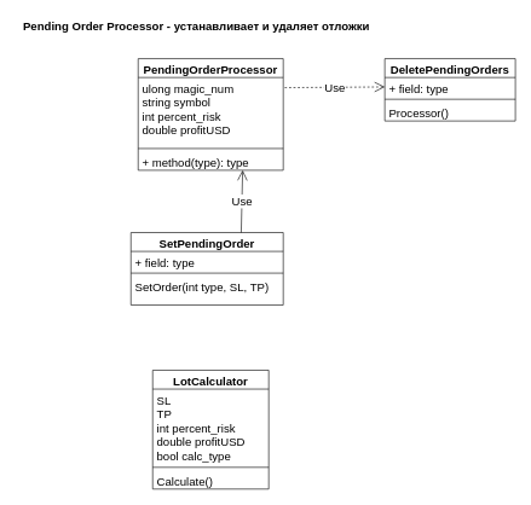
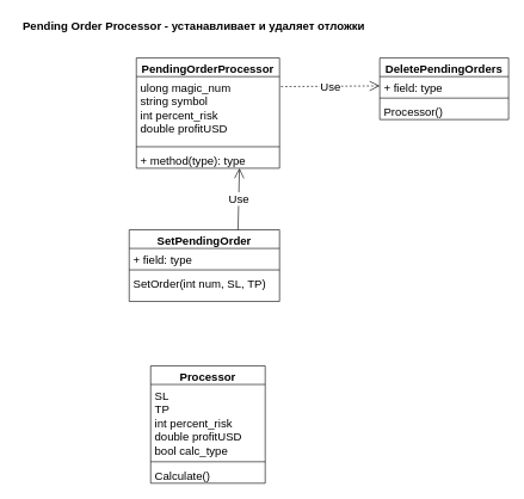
  <mxCell id="0" />
  <mxCell id="1" parent="0" />
  <mxCell id="2" value="&lt;font style=&quot;font-size: 16px;&quot;&gt;&lt;b&gt;Pending Order Processor - устанавливает и удаляет отложки&lt;/b&gt;&lt;/font&gt;" style="text;html=1;align=center;verticalAlign=middle;resizable=0;points=[];autosize=1;strokeColor=none;fillColor=none;" vertex="1" parent="1"><mxGeometry x="20" y="20" width="500" height="30" as="geometry" /></mxCell>
  <mxCell id="3" value="PendingOrderProcessor" style="swimlane;fontStyle=1;align=center;verticalAlign=top;childLayout=stackLayout;horizontal=1;startSize=26;horizontalStack=0;resizeParent=1;resizeParentMax=0;resizeLast=0;collapsible=1;marginBottom=0;fontSize=16;" vertex="1" parent="1"><mxGeometry x="190" y="80" width="200" height="154" as="geometry" /></mxCell>
  <mxCell id="4" value="ulong magic_num&#10;string symbol&#10;int percent_risk&#10;double profitUSD" style="text;strokeColor=none;fillColor=none;align=left;verticalAlign=top;spacingLeft=4;spacingRight=4;overflow=hidden;rotatable=0;points=[[0,0.5],[1,0.5]];portConstraint=eastwest;fontSize=16;" vertex="1" parent="3"><mxGeometry y="26" width="200" height="94" as="geometry" /></mxCell>
  <mxCell id="5" value="" style="line;strokeWidth=1;fillColor=none;align=left;verticalAlign=middle;spacingTop=-1;spacingLeft=3;spacingRight=3;rotatable=0;labelPosition=right;points=[];portConstraint=eastwest;strokeColor=inherit;fontSize=16;" vertex="1" parent="3"><mxGeometry y="120" width="200" height="8" as="geometry" /></mxCell>
  <mxCell id="6" value="+ method(type): type" style="text;strokeColor=none;fillColor=none;align=left;verticalAlign=top;spacingLeft=4;spacingRight=4;overflow=hidden;rotatable=0;points=[[0,0.5],[1,0.5]];portConstraint=eastwest;fontSize=16;" vertex="1" parent="3"><mxGeometry y="128" width="200" height="26" as="geometry" /></mxCell>
  <mxCell id="7" value="SetPendingOrder" style="swimlane;fontStyle=1;align=center;verticalAlign=top;childLayout=stackLayout;horizontal=1;startSize=26;horizontalStack=0;resizeParent=1;resizeParentMax=0;resizeLast=0;collapsible=1;marginBottom=0;fontSize=16;" vertex="1" parent="1"><mxGeometry x="180" y="320" width="210" height="100" as="geometry" /></mxCell>
  <mxCell id="8" value="+ field: type" style="text;strokeColor=none;fillColor=none;align=left;verticalAlign=top;spacingLeft=4;spacingRight=4;overflow=hidden;rotatable=0;points=[[0,0.5],[1,0.5]];portConstraint=eastwest;fontSize=16;" vertex="1" parent="7"><mxGeometry y="26" width="210" height="26" as="geometry" /></mxCell>
  <mxCell id="9" value="" style="line;strokeWidth=1;fillColor=none;align=left;verticalAlign=middle;spacingTop=-1;spacingLeft=3;spacingRight=3;rotatable=0;labelPosition=right;points=[];portConstraint=eastwest;strokeColor=inherit;fontSize=16;" vertex="1" parent="7"><mxGeometry y="52" width="210" height="8" as="geometry" /></mxCell>
- <mxCell id="10" value="SetOrder(int type, SL, TP)" style="text;strokeColor=none;fillColor=none;align=left;verticalAlign=top;spacingLeft=4;spacingRight=4;overflow=hidden;rotatable=0;points=[[0,0.5],[1,0.5]];portConstraint=eastwest;fontSize=16;" vertex="1" parent="7"><mxGeometry y="60" width="210" height="40" as="geometry" /></mxCell>
+ <mxCell id="10" value="SetOrder(int num, SL, TP)" style="text;strokeColor=none;fillColor=none;align=left;verticalAlign=top;spacingLeft=4;spacingRight=4;overflow=hidden;rotatable=0;points=[[0,0.5],[1,0.5]];portConstraint=eastwest;fontSize=16;" vertex="1" parent="7"><mxGeometry y="60" width="210" height="40" as="geometry" /></mxCell>
  <mxCell id="11" value="Use" style="endArrow=open;endSize=12;dashed=0;html=1;rounded=0;fontSize=16;entryX=0.72;entryY=1;entryDx=0;entryDy=0;entryPerimeter=0;exitX=0.724;exitY=0;exitDx=0;exitDy=0;exitPerimeter=0;" edge="1" parent="1" source="7" target="6"><mxGeometry width="160" relative="1" as="geometry"><mxPoint x="334" y="310" as="sourcePoint" /><mxPoint x="530" y="320" as="targetPoint" /></mxGeometry></mxCell>
  <mxCell id="12" value="DeletePendingOrders" style="swimlane;fontStyle=1;align=center;verticalAlign=top;childLayout=stackLayout;horizontal=1;startSize=26;horizontalStack=0;resizeParent=1;resizeParentMax=0;resizeLast=0;collapsible=1;marginBottom=0;fontSize=16;" vertex="1" parent="1"><mxGeometry x="530" y="80" width="180" height="86" as="geometry" /></mxCell>
  <mxCell id="13" value="+ field: type" style="text;strokeColor=none;fillColor=none;align=left;verticalAlign=top;spacingLeft=4;spacingRight=4;overflow=hidden;rotatable=0;points=[[0,0.5],[1,0.5]];portConstraint=eastwest;fontSize=16;" vertex="1" parent="12"><mxGeometry y="26" width="180" height="26" as="geometry" /></mxCell>
  <mxCell id="14" value="" style="line;strokeWidth=1;fillColor=none;align=left;verticalAlign=middle;spacingTop=-1;spacingLeft=3;spacingRight=3;rotatable=0;labelPosition=right;points=[];portConstraint=eastwest;strokeColor=inherit;fontSize=16;" vertex="1" parent="12"><mxGeometry y="52" width="180" height="8" as="geometry" /></mxCell>
  <mxCell id="15" value="Processor()" style="text;strokeColor=none;fillColor=none;align=left;verticalAlign=top;spacingLeft=4;spacingRight=4;overflow=hidden;rotatable=0;points=[[0,0.5],[1,0.5]];portConstraint=eastwest;fontSize=16;" vertex="1" parent="12"><mxGeometry y="60" width="180" height="26" as="geometry" /></mxCell>
  <mxCell id="16" value="Use" style="endArrow=open;endSize=12;dashed=1;html=1;rounded=0;fontSize=16;entryX=0;entryY=0.5;entryDx=0;entryDy=0;exitX=1.01;exitY=0.149;exitDx=0;exitDy=0;exitPerimeter=0;" edge="1" parent="1" source="4" target="13"><mxGeometry width="160" relative="1" as="geometry"><mxPoint x="370" y="320" as="sourcePoint" /><mxPoint x="530" y="320" as="targetPoint" /></mxGeometry></mxCell>
- <mxCell id="17" value="LotCalculator" style="swimlane;fontStyle=1;align=center;verticalAlign=top;childLayout=stackLayout;horizontal=1;startSize=26;horizontalStack=0;resizeParent=1;resizeParentMax=0;resizeLast=0;collapsible=1;marginBottom=0;fontSize=16;" vertex="1" parent="1"><mxGeometry x="210" y="510" width="160" height="164" as="geometry" /></mxCell>
+ <mxCell id="17" value="Processor" style="swimlane;fontStyle=1;align=center;verticalAlign=top;childLayout=stackLayout;horizontal=1;startSize=26;horizontalStack=0;resizeParent=1;resizeParentMax=0;resizeLast=0;collapsible=1;marginBottom=0;fontSize=16;" vertex="1" parent="1"><mxGeometry x="210" y="510" width="160" height="164" as="geometry" /></mxCell>
  <mxCell id="18" value="SL&#10;TP&#10;int percent_risk&#10;double profitUSD&#10;bool calc_type " style="text;strokeColor=none;fillColor=none;align=left;verticalAlign=top;spacingLeft=4;spacingRight=4;overflow=hidden;rotatable=0;points=[[0,0.5],[1,0.5]];portConstraint=eastwest;fontSize=16;" vertex="1" parent="17"><mxGeometry y="26" width="160" height="104" as="geometry" /></mxCell>
  <mxCell id="19" value="" style="line;strokeWidth=1;fillColor=none;align=left;verticalAlign=middle;spacingTop=-1;spacingLeft=3;spacingRight=3;rotatable=0;labelPosition=right;points=[];portConstraint=eastwest;strokeColor=inherit;fontSize=16;" vertex="1" parent="17"><mxGeometry y="130" width="160" height="8" as="geometry" /></mxCell>
  <mxCell id="20" value="Calculate()" style="text;strokeColor=none;fillColor=none;align=left;verticalAlign=top;spacingLeft=4;spacingRight=4;overflow=hidden;rotatable=0;points=[[0,0.5],[1,0.5]];portConstraint=eastwest;fontSize=16;" vertex="1" parent="17"><mxGeometry y="138" width="160" height="26" as="geometry" /></mxCell>
